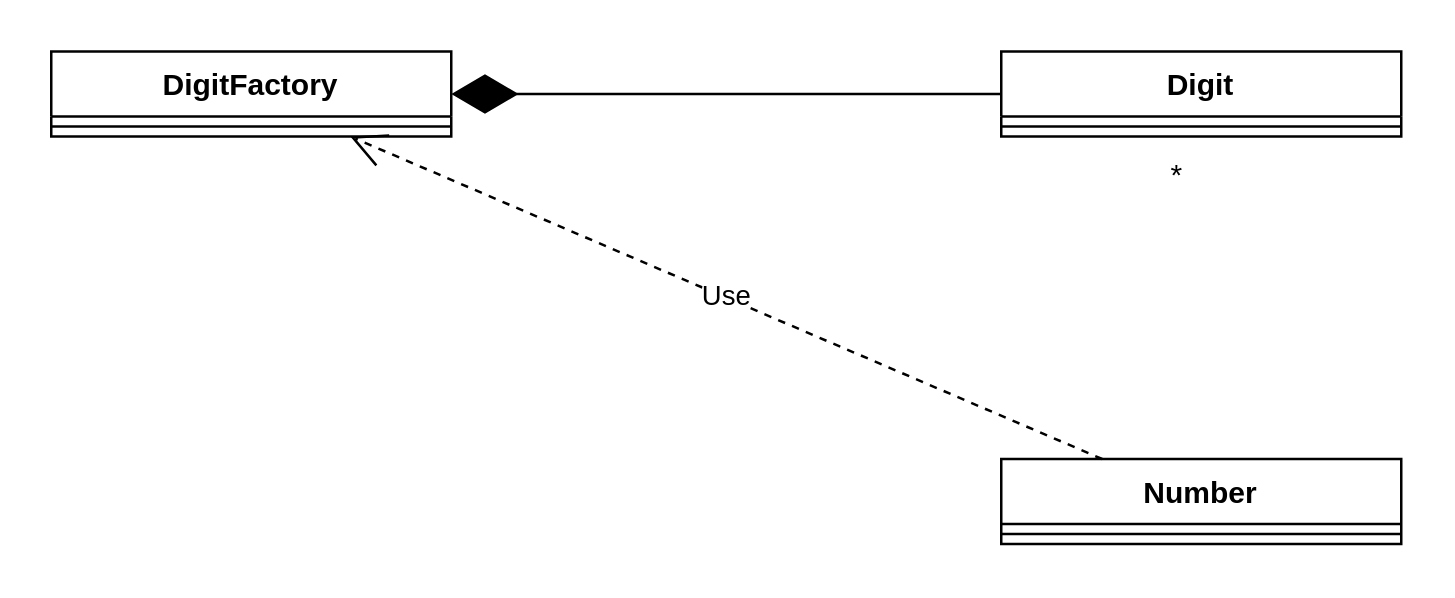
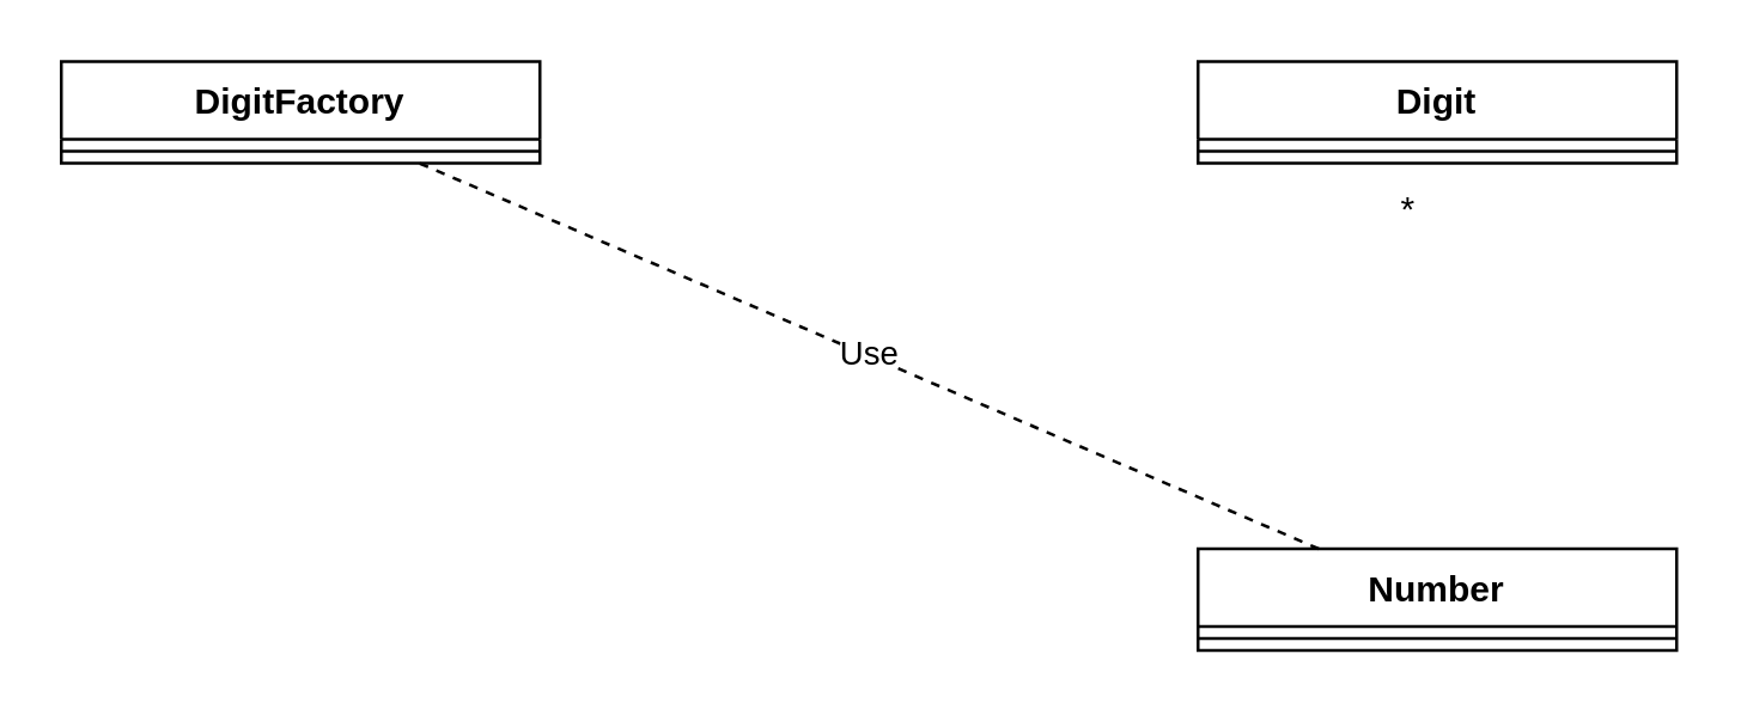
  <mxCell id="0" />
  <mxCell id="1" parent="0" />
  <mxCell id="2" value="DigitFactory" style="swimlane;fontStyle=1;align=center;verticalAlign=top;childLayout=stackLayout;horizontal=1;startSize=26;horizontalStack=0;resizeParent=1;resizeParentMax=0;resizeLast=0;collapsible=1;marginBottom=0;" vertex="1" parent="1"><mxGeometry x="20" y="20" width="160" height="34" as="geometry" /></mxCell>
  <mxCell id="3" value="" style="line;strokeWidth=1;fillColor=none;align=left;verticalAlign=middle;spacingTop=-1;spacingLeft=3;spacingRight=3;rotatable=0;labelPosition=right;points=[];portConstraint=eastwest;strokeColor=inherit;" vertex="1" parent="2"><mxGeometry y="26" width="160" height="8" as="geometry" /></mxCell>
  <mxCell id="4" value="Digit" style="swimlane;fontStyle=1;align=center;verticalAlign=top;childLayout=stackLayout;horizontal=1;startSize=26;horizontalStack=0;resizeParent=1;resizeParentMax=0;resizeLast=0;collapsible=1;marginBottom=0;" vertex="1" parent="1"><mxGeometry x="400" y="20" width="160" height="34" as="geometry" /></mxCell>
  <mxCell id="5" value="" style="line;strokeWidth=1;fillColor=none;align=left;verticalAlign=middle;spacingTop=-1;spacingLeft=3;spacingRight=3;rotatable=0;labelPosition=right;points=[];portConstraint=eastwest;strokeColor=inherit;" vertex="1" parent="4"><mxGeometry y="26" width="160" height="8" as="geometry" /></mxCell>
  <mxCell id="6" value="Number" style="swimlane;fontStyle=1;align=center;verticalAlign=top;childLayout=stackLayout;horizontal=1;startSize=26;horizontalStack=0;resizeParent=1;resizeParentMax=0;resizeLast=0;collapsible=1;marginBottom=0;" vertex="1" parent="1"><mxGeometry x="400" y="183" width="160" height="34" as="geometry" /></mxCell>
  <mxCell id="7" value="" style="line;strokeWidth=1;fillColor=none;align=left;verticalAlign=middle;spacingTop=-1;spacingLeft=3;spacingRight=3;rotatable=0;labelPosition=right;points=[];portConstraint=eastwest;strokeColor=inherit;" vertex="1" parent="6"><mxGeometry y="26" width="160" height="8" as="geometry" /></mxCell>
- <mxCell id="8" value="" style="endArrow=diamondThin;endFill=1;endSize=24;html=1;rounded=0;" edge="1" parent="1" source="4" target="2"><mxGeometry width="160" relative="1" as="geometry"><mxPoint x="250" y="90" as="sourcePoint" /><mxPoint x="410" y="90" as="targetPoint" /></mxGeometry></mxCell>
- <mxCell id="9" value="Use" style="endArrow=open;endSize=12;dashed=1;html=1;rounded=0;" edge="1" parent="1" source="6" target="2"><mxGeometry width="160" relative="1" as="geometry"><mxPoint x="250" y="90" as="sourcePoint" /><mxPoint x="410" y="90" as="targetPoint" /></mxGeometry></mxCell>
+ <mxCell id="9" value="Use" style="endArrow=none;endSize=12;dashed=1;html=1;rounded=0;" edge="1" parent="1" source="6" target="2"><mxGeometry width="160" relative="1" as="geometry"><mxPoint x="250" y="90" as="sourcePoint" /><mxPoint x="410" y="90" as="targetPoint" /></mxGeometry></mxCell>
  <mxCell id="10" value="*" style="text;html=1;align=center;verticalAlign=middle;resizable=0;points=[];autosize=1;strokeColor=none;fillColor=none;" vertex="1" parent="1"><mxGeometry x="455" y="55" width="30" height="30" as="geometry" /></mxCell>
